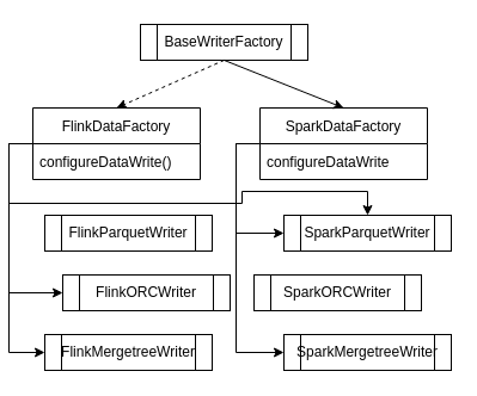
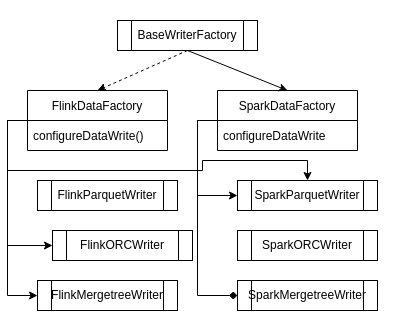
  <mxCell id="0" />
  <mxCell id="1" parent="0" />
  <mxCell id="2" style="edgeStyle=orthogonalEdgeStyle;rounded=0;orthogonalLoop=1;jettySize=auto;html=1;exitX=0;exitY=0.5;exitDx=0;exitDy=0;" edge="1" parent="1" source="3" target="15"><mxGeometry relative="1" as="geometry" /></mxCell>
  <mxCell id="3" value="FlinkDataFactory" style="swimlane;fontStyle=0;childLayout=stackLayout;horizontal=1;startSize=30;horizontalStack=0;resizeParent=1;resizeParentMax=0;resizeLast=0;collapsible=1;marginBottom=0;" vertex="1" parent="1"><mxGeometry x="20" y="90" width="140" height="60" as="geometry" /></mxCell>
  <mxCell id="4" value="configureDataWrite()" style="text;strokeColor=none;fillColor=none;align=left;verticalAlign=middle;spacingLeft=4;spacingRight=4;overflow=hidden;points=[[0,0.5],[1,0.5]];portConstraint=eastwest;rotatable=0;" vertex="1" parent="3"><mxGeometry y="30" width="140" height="30" as="geometry" /></mxCell>
  <mxCell id="5" style="edgeStyle=orthogonalEdgeStyle;rounded=0;orthogonalLoop=1;jettySize=auto;html=1;exitX=0;exitY=0.5;exitDx=0;exitDy=0;entryX=0;entryY=0.5;entryDx=0;entryDy=0;" edge="1" parent="1" source="7" target="15"><mxGeometry relative="1" as="geometry" /></mxCell>
- <mxCell id="6" style="edgeStyle=orthogonalEdgeStyle;rounded=0;orthogonalLoop=1;jettySize=auto;html=1;exitX=0;exitY=0.5;exitDx=0;exitDy=0;entryX=0;entryY=0.5;entryDx=0;entryDy=0;" edge="1" parent="1" source="7" target="17"><mxGeometry relative="1" as="geometry" /></mxCell>
+ <mxCell id="6" style="edgeStyle=orthogonalEdgeStyle;rounded=0;orthogonalLoop=1;jettySize=auto;html=1;exitX=0;exitY=0.5;exitDx=0;exitDy=0;entryX=0;entryY=0.5;entryDx=0;entryDy=0;endArrow=diamond;" edge="1" parent="1" source="7" target="17"><mxGeometry relative="1" as="geometry" /></mxCell>
  <mxCell id="7" value="SparkDataFactory" style="swimlane;fontStyle=0;childLayout=stackLayout;horizontal=1;startSize=30;horizontalStack=0;resizeParent=1;resizeParentMax=0;resizeLast=0;collapsible=1;marginBottom=0;" vertex="1" parent="1"><mxGeometry x="210" y="90" width="140" height="60" as="geometry" /></mxCell>
  <mxCell id="8" value="configureDataWrite" style="text;strokeColor=none;fillColor=none;align=left;verticalAlign=middle;spacingLeft=4;spacingRight=4;overflow=hidden;points=[[0,0.5],[1,0.5]];portConstraint=eastwest;rotatable=0;" vertex="1" parent="7"><mxGeometry y="30" width="140" height="30" as="geometry" /></mxCell>
  <mxCell id="9" value="BaseWriterFactory" style="shape=process;whiteSpace=wrap;html=1;backgroundOutline=1;" vertex="1" parent="1"><mxGeometry x="110" y="20" width="140" height="30" as="geometry" /></mxCell>
  <mxCell id="10" value="" style="endArrow=classic;html=1;rounded=0;exitX=0.5;exitY=1;exitDx=0;exitDy=0;entryX=0.5;entryY=0;entryDx=0;entryDy=0;dashed=1;" edge="1" parent="1" source="9" target="3"><mxGeometry width="50" height="50" relative="1" as="geometry"><mxPoint x="310" y="340" as="sourcePoint" /><mxPoint x="360" y="290" as="targetPoint" /></mxGeometry></mxCell>
  <mxCell id="11" value="" style="endArrow=classic;html=1;rounded=0;entryX=0.5;entryY=0;entryDx=0;entryDy=0;" edge="1" parent="1" target="7"><mxGeometry width="50" height="50" relative="1" as="geometry"><mxPoint x="180" y="50" as="sourcePoint" /><mxPoint x="100" y="100" as="targetPoint" /></mxGeometry></mxCell>
  <mxCell id="12" value="FlinkParquetWriter" style="shape=process;whiteSpace=wrap;html=1;backgroundOutline=1;" vertex="1" parent="1"><mxGeometry x="30" y="180" width="140" height="30" as="geometry" /></mxCell>
  <mxCell id="13" value="FlinkORCWriter" style="shape=process;whiteSpace=wrap;html=1;backgroundOutline=1;" vertex="1" parent="1"><mxGeometry x="45" y="230" width="140" height="30" as="geometry" /></mxCell>
  <mxCell id="14" value="FlinkMergetreeWriter" style="shape=process;whiteSpace=wrap;html=1;backgroundOutline=1;" vertex="1" parent="1"><mxGeometry x="30" y="280" width="140" height="30" as="geometry" /></mxCell>
  <mxCell id="15" value="SparkParquetWriter" style="shape=process;whiteSpace=wrap;html=1;backgroundOutline=1;" vertex="1" parent="1"><mxGeometry x="230" y="180" width="140" height="30" as="geometry" /></mxCell>
- <mxCell id="16" value="SparkORCWriter" style="shape=process;whiteSpace=wrap;html=1;backgroundOutline=1;" vertex="1" parent="1"><mxGeometry x="205" y="230" width="140" height="30" as="geometry" /></mxCell>
+ <mxCell id="16" value="SparkORCWriter" style="shape=process;whiteSpace=wrap;html=1;backgroundOutline=1;" vertex="1" parent="1"><mxGeometry x="230" y="230" width="140" height="30" as="geometry" /></mxCell>
  <mxCell id="17" value="SparkMergetreeWriter" style="shape=process;whiteSpace=wrap;html=1;backgroundOutline=1;" vertex="1" parent="1"><mxGeometry x="230" y="280" width="140" height="30" as="geometry" /></mxCell>
  <mxCell id="18" style="edgeStyle=orthogonalEdgeStyle;rounded=0;orthogonalLoop=1;jettySize=auto;html=1;exitX=0;exitY=0.5;exitDx=0;exitDy=0;entryX=0;entryY=0.5;entryDx=0;entryDy=0;" edge="1" parent="1" source="3" target="13"><mxGeometry relative="1" as="geometry"><mxPoint x="30" y="130" as="sourcePoint" /><mxPoint x="40" y="205" as="targetPoint" /></mxGeometry></mxCell>
  <mxCell id="19" style="edgeStyle=orthogonalEdgeStyle;rounded=0;orthogonalLoop=1;jettySize=auto;html=1;exitX=0;exitY=0.5;exitDx=0;exitDy=0;entryX=0;entryY=0.5;entryDx=0;entryDy=0;" edge="1" parent="1" source="3" target="14"><mxGeometry relative="1" as="geometry"><mxPoint x="40" y="140" as="sourcePoint" /><mxPoint x="50" y="215" as="targetPoint" /></mxGeometry></mxCell>
